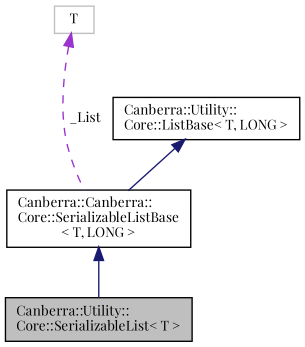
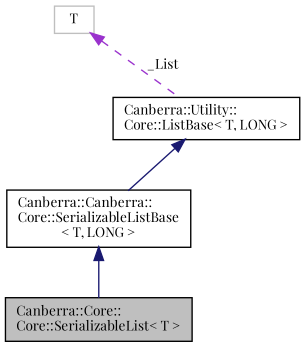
  digraph {
    fontname="Playfair Display"
    node [color=black fillcolor=white fontname="Playfair Display" fontsize=10 shape=record style=filled]
    edge [color=midnightblue dir=back fontname="Playfair Display" fontsize=10 labelfontname=Helvetica labelfontsize=10 style=solid]
-   n1 [fillcolor=grey75 fontcolor=black height=0.2 label="Canberra::Utility::\lCore::SerializableList\< T \>" width=0.4]
+   n1 [fillcolor=grey75 fontcolor=black height=0.2 label="Canberra::Core::\lCore::SerializableList\< T \>" width=0.4]
    n2 [height=0.2 label="Canberra::Canberra::\lCore::SerializableListBase\l\< T, LONG \>" width=0.4]
    n3 [height=0.2 label="Canberra::Utility::\lCore::ListBase\< T, LONG \>" width=0.4]
    n4 [color=grey75 height=0.2 label=T width=0.4]
    n2 -> n1
    n3 -> n2
-   n4 -> n2 [color=darkorchid3 label=" _List" style=dashed]
+   n4 -> n3 [color=darkorchid3 label=" _List" style=dashed]
  }
